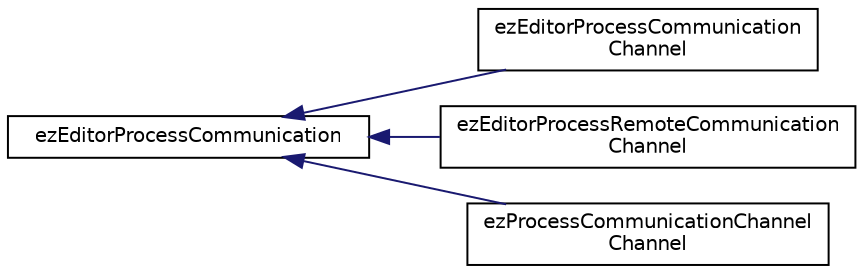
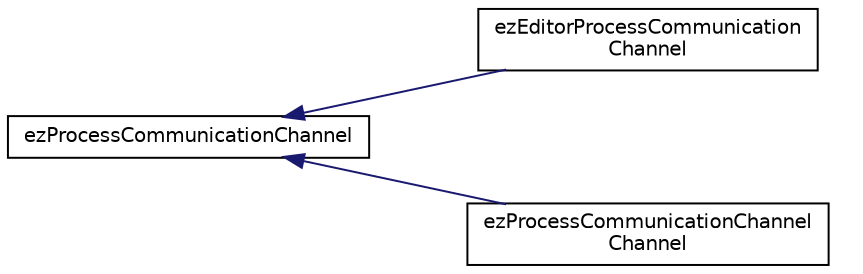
  digraph {
    fontname="DejaVu Sans"
    rankdir=LR
    node [color=black fillcolor=white fontname="DejaVu Sans" fontsize=10 shape=record style=filled]
    edge [color=midnightblue dir=back fontname="DejaVu Sans" fontsize=10 labelfontname=Helvetica labelfontsize=10 style=solid]
-   n1 [height=0.2 label=ezEditorProcessCommunication width=0.4]
+   n1 [height=0.2 label=ezProcessCommunicationChannel width=0.4]
    n2 [height=0.2 label="ezEditorProcessCommunication\lChannel" width=0.4]
-   n3 [height=0.2 label="ezEditorProcessRemoteCommunication\lChannel" width=0.4]
    n4 [height=0.2 label="ezProcessCommunicationChannel\lChannel" width=0.4]
    n1 -> n2
-   n1 -> n3
    n1 -> n4
  }
